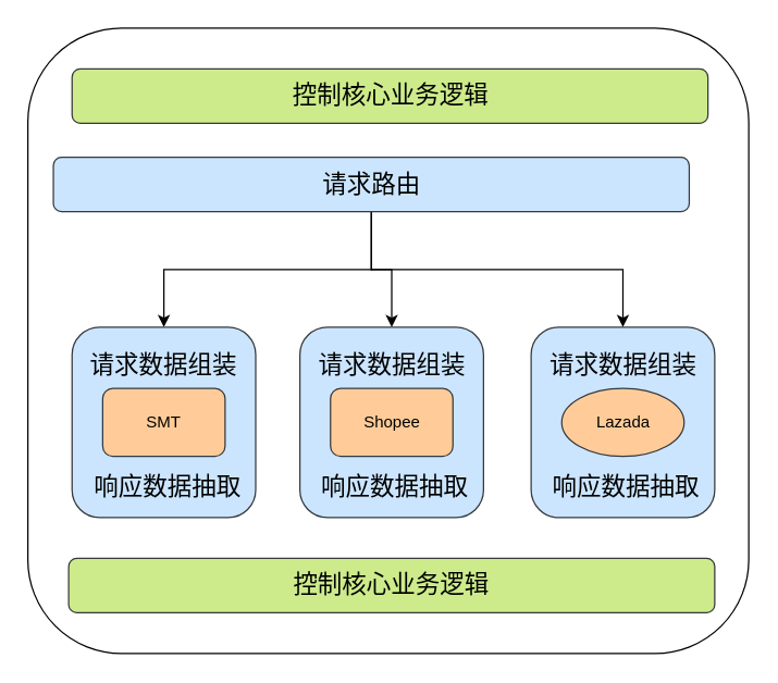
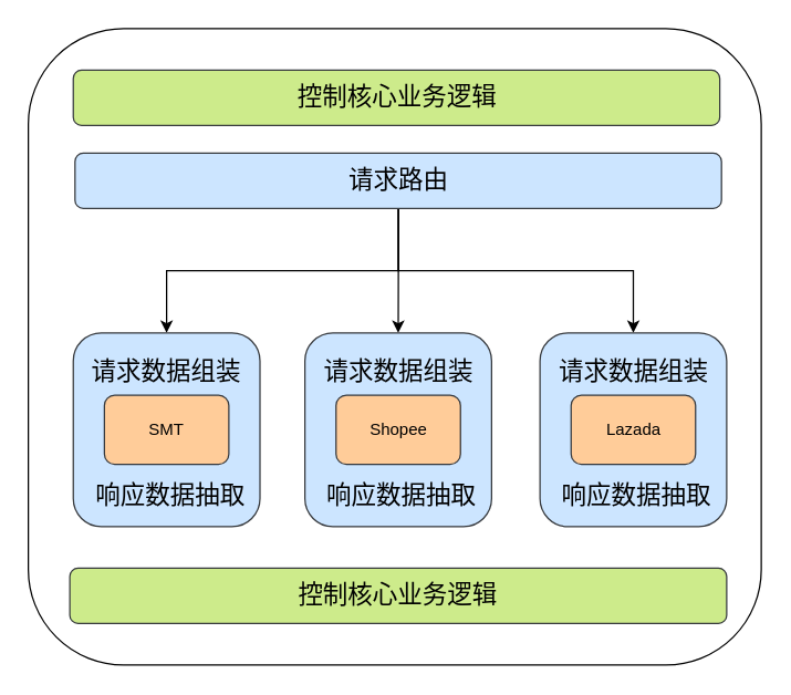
  <mxCell id="0" />
  <mxCell id="1" parent="0" />
  <mxCell id="2" value="" style="rounded=1;whiteSpace=wrap;html=1;" vertex="1" parent="1"><mxGeometry x="20" y="20" width="530" height="460" as="geometry" /></mxCell>
  <mxCell id="3" value="&lt;font style=&quot;font-size: 18px;&quot;&gt;控制核心业务逻辑&lt;/font&gt;" style="rounded=1;whiteSpace=wrap;html=1;fillColor=#cdeb8b;strokeColor=#36393d;" vertex="1" parent="1"><mxGeometry x="52.5" y="50" width="467.5" height="40" as="geometry" /></mxCell>
  <mxCell id="4" style="edgeStyle=orthogonalEdgeStyle;rounded=0;orthogonalLoop=1;jettySize=auto;html=1;" edge="1" parent="1" source="7" target="9"><mxGeometry relative="1" as="geometry" /></mxCell>
  <mxCell id="5" style="edgeStyle=orthogonalEdgeStyle;rounded=0;orthogonalLoop=1;jettySize=auto;html=1;entryX=0.5;entryY=0;entryDx=0;entryDy=0;" edge="1" parent="1" source="7" target="13"><mxGeometry relative="1" as="geometry" /></mxCell>
  <mxCell id="6" style="edgeStyle=orthogonalEdgeStyle;rounded=0;orthogonalLoop=1;jettySize=auto;html=1;entryX=0.5;entryY=0;entryDx=0;entryDy=0;" edge="1" parent="1" source="7" target="17"><mxGeometry relative="1" as="geometry" /></mxCell>
- <mxCell id="7" value="&lt;font style=&quot;font-size: 18px;&quot;&gt;请求路由&lt;/font&gt;" style="rounded=1;whiteSpace=wrap;html=1;fillColor=#cce5ff;strokeColor=#36393d;" vertex="1" parent="1"><mxGeometry x="38.75" y="115" width="467.5" height="40" as="geometry" /></mxCell>
+ <mxCell id="7" value="&lt;font style=&quot;font-size: 18px;&quot;&gt;请求路由&lt;/font&gt;" style="rounded=1;whiteSpace=wrap;html=1;fillColor=#cce5ff;strokeColor=#36393d;" vertex="1" parent="1"><mxGeometry x="53.75" y="110" width="467.5" height="40" as="geometry" /></mxCell>
  <mxCell id="8" value="&lt;font style=&quot;font-size: 18px;&quot;&gt;控制核心业务逻辑&lt;/font&gt;" style="rounded=1;whiteSpace=wrap;html=1;fillColor=#cdeb8b;strokeColor=#36393d;" vertex="1" parent="1"><mxGeometry x="50" y="410" width="475" height="40" as="geometry" /></mxCell>
  <mxCell id="9" value="" style="rounded=1;whiteSpace=wrap;html=1;fillColor=#cce5ff;strokeColor=#36393d;" vertex="1" parent="1"><mxGeometry x="52.5" y="240" width="135" height="140" as="geometry" /></mxCell>
  <mxCell id="10" value="SMT" style="rounded=1;whiteSpace=wrap;html=1;fillColor=#ffcc99;strokeColor=#36393d;" vertex="1" parent="1"><mxGeometry x="75" y="285" width="90" height="50" as="geometry" /></mxCell>
  <mxCell id="11" value="&lt;font style=&quot;font-size: 18px;&quot;&gt;请求数据组装&lt;/font&gt;" style="text;html=1;strokeColor=none;fillColor=none;align=center;verticalAlign=middle;whiteSpace=wrap;rounded=0;" vertex="1" parent="1"><mxGeometry x="65" y="255" width="110" height="25" as="geometry" /></mxCell>
  <mxCell id="12" value="&lt;font style=&quot;font-size: 18px;&quot;&gt;响应数据抽取&lt;/font&gt;" style="text;html=1;strokeColor=none;fillColor=none;align=center;verticalAlign=middle;whiteSpace=wrap;rounded=0;" vertex="1" parent="1"><mxGeometry x="67.5" y="345" width="110" height="25" as="geometry" /></mxCell>
  <mxCell id="13" value="" style="rounded=1;whiteSpace=wrap;html=1;fillColor=#cce5ff;strokeColor=#36393d;" vertex="1" parent="1"><mxGeometry x="220" y="240" width="135" height="140" as="geometry" /></mxCell>
  <mxCell id="14" value="Shopee" style="rounded=1;whiteSpace=wrap;html=1;fillColor=#ffcc99;strokeColor=#36393d;" vertex="1" parent="1"><mxGeometry x="242.5" y="285" width="90" height="50" as="geometry" /></mxCell>
  <mxCell id="15" value="&lt;font style=&quot;font-size: 18px;&quot;&gt;请求数据组装&lt;/font&gt;" style="text;html=1;strokeColor=none;fillColor=none;align=center;verticalAlign=middle;whiteSpace=wrap;rounded=0;" vertex="1" parent="1"><mxGeometry x="232.5" y="255" width="110" height="25" as="geometry" /></mxCell>
  <mxCell id="16" value="&lt;font style=&quot;font-size: 18px;&quot;&gt;响应数据抽取&lt;/font&gt;" style="text;html=1;strokeColor=none;fillColor=none;align=center;verticalAlign=middle;whiteSpace=wrap;rounded=0;" vertex="1" parent="1"><mxGeometry x="235" y="345" width="110" height="25" as="geometry" /></mxCell>
  <mxCell id="17" value="" style="rounded=1;whiteSpace=wrap;html=1;fillColor=#cce5ff;strokeColor=#36393d;" vertex="1" parent="1"><mxGeometry x="390" y="240" width="135" height="140" as="geometry" /></mxCell>
- <mxCell id="18" value="Lazada" style="ellipse;whiteSpace=wrap;html=1;fillColor=#ffcc99;strokeColor=#36393d;" vertex="1" parent="1"><mxGeometry x="412.5" y="285" width="90" height="50" as="geometry" /></mxCell>
+ <mxCell id="18" value="Lazada" style="rounded=1;whiteSpace=wrap;html=1;fillColor=#ffcc99;strokeColor=#36393d;" vertex="1" parent="1"><mxGeometry x="412.5" y="285" width="90" height="50" as="geometry" /></mxCell>
  <mxCell id="19" value="&lt;font style=&quot;font-size: 18px;&quot;&gt;请求数据组装&lt;/font&gt;" style="text;html=1;strokeColor=none;fillColor=none;align=center;verticalAlign=middle;whiteSpace=wrap;rounded=0;" vertex="1" parent="1"><mxGeometry x="402.5" y="255" width="110" height="25" as="geometry" /></mxCell>
  <mxCell id="20" value="&lt;font style=&quot;font-size: 18px;&quot;&gt;响应数据抽取&lt;/font&gt;" style="text;html=1;strokeColor=none;fillColor=none;align=center;verticalAlign=middle;whiteSpace=wrap;rounded=0;" vertex="1" parent="1"><mxGeometry x="405" y="345" width="110" height="25" as="geometry" /></mxCell>
